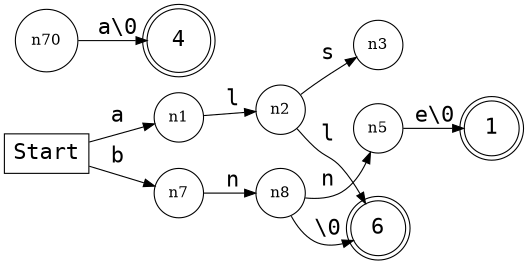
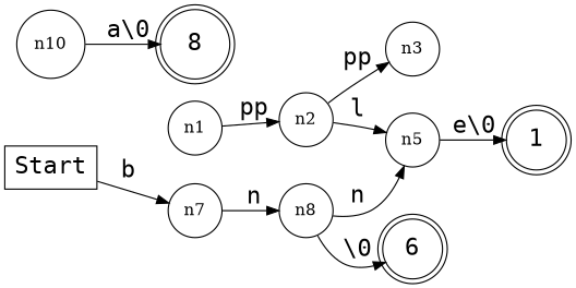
  digraph {
    rankdir=LR
    ranksep=0.2
    node [shape=circle]
    edge [fontname=Consolas fontsize=20]
    n0 [fontname=Consolas fontsize=20 label=Start shape=box]
    n1
    n7
    n2
    n8
    n3
    n5
    n6 [fontname=Consolas fontsize=20 label=1 shape=doublecircle]
    n9 [fontname=Consolas fontsize=20 label=6 shape=doublecircle]
-   n11 [fontname=Consolas fontsize=20 label=4 shape=doublecircle]
-   n10 [label=n70]
-   n0 -> n1 [label=a]
+   n11 [fontname=Consolas fontsize=20 label=8 shape=doublecircle]
+   n10
    n0 -> n7 [label=b]
-   n1 -> n2 [label=l]
+   n1 -> n2 [label=pp]
    n7 -> n8 [label=n]
-   n2 -> n3 [label=s]
-   n2 -> n9 [label=l]
+   n2 -> n3 [label=pp]
+   n2 -> n5 [label=l]
    n8 -> n5 [label=n]
    n8 -> n9 [label="\\0"]
    n5 -> n6 [label="e\\0"]
    n10 -> n11 [label="a\\0"]
  }
